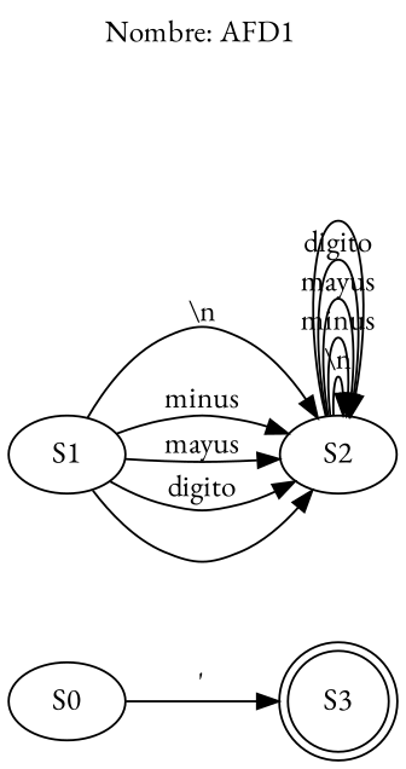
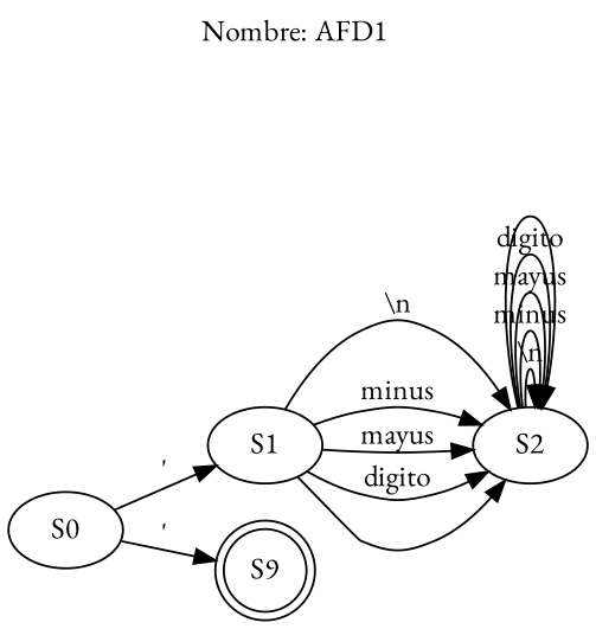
  digraph {
    fontname="EB Garamond"
    label="Nombre: AFD1 "
    labelloc=t
    rankdir=LR
    node [fontname="EB Garamond"]
    edge [fontname="EB Garamond"]
    S0
    S1
-   n3 [label=" S3 " shape=doublecircle]
+   n3 [label=S9 shape=doublecircle]
    S2
+   S0 -> S1 [label="\'"]
    S0 -> n3 [label="\'"]
    S1 -> S2 [label="\\n"]
    S1 -> S2 [label=minus]
    S1 -> S2 [label=mayus]
    S1 -> S2 [label=digito]
    S1 -> S2 [label=" "]
    S2 -> S2 [label="\\n"]
    S2 -> S2 [label=minus]
    S2 -> S2 [label=mayus]
    S2 -> S2 [label=digito]
    S2 -> S2 [label=" "]
  }
